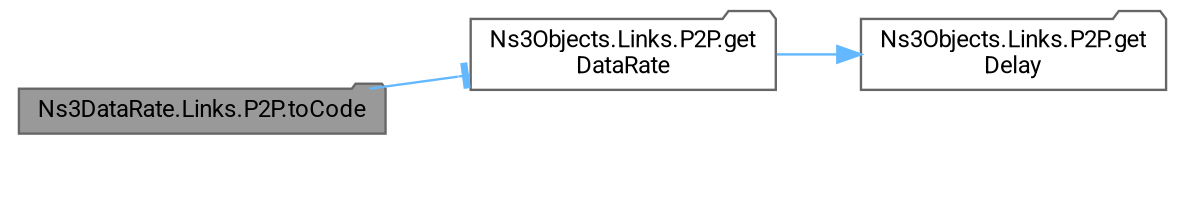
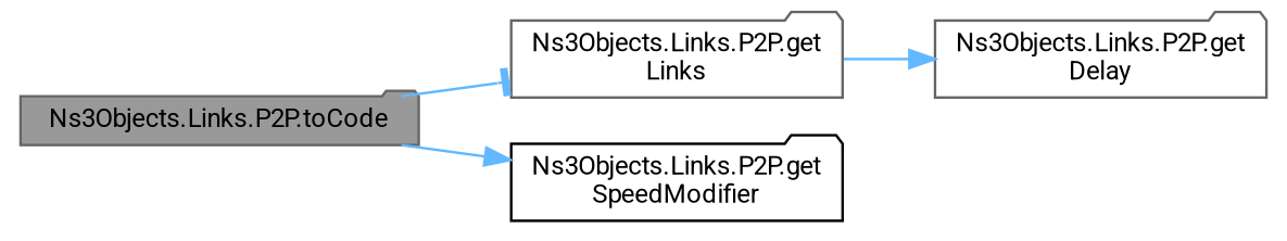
  digraph {
    fontname=Roboto
    rankdir=LR
    node [color=gray40 fillcolor=white fontname=Roboto fontsize=10 shape=folder style=filled]
    edge [arrowhead=normal color=steelblue1 fontname=Roboto fontsize=10 labelfontname=Helvetica labelfontsize=10 style=solid]
-   n1 [fillcolor=grey60 fontcolor=black height=0.2 label="Ns3DataRate.Links.P2P.toCode" width=0.4]
-   n2 [height=0.2 label="Ns3Objects.Links.P2P.get\lDataRate" width=0.4]
+   n1 [fillcolor=grey60 fontcolor=black height=0.2 label="Ns3Objects.Links.P2P.toCode" width=0.4]
+   n2 [height=0.2 label="Ns3Objects.Links.P2P.get\lLinks" width=0.4]
+   n3 [color=black height=0.2 label="Ns3Objects.Links.P2P.get\lSpeedModifier" width=0.4]
    n4 [height=0.2 label="Ns3Objects.Links.P2P.get\lDelay" width=0.4]
    n1 -> n2 [arrowhead=tee]
+   n1 -> n3
    n2 -> n4
  }
